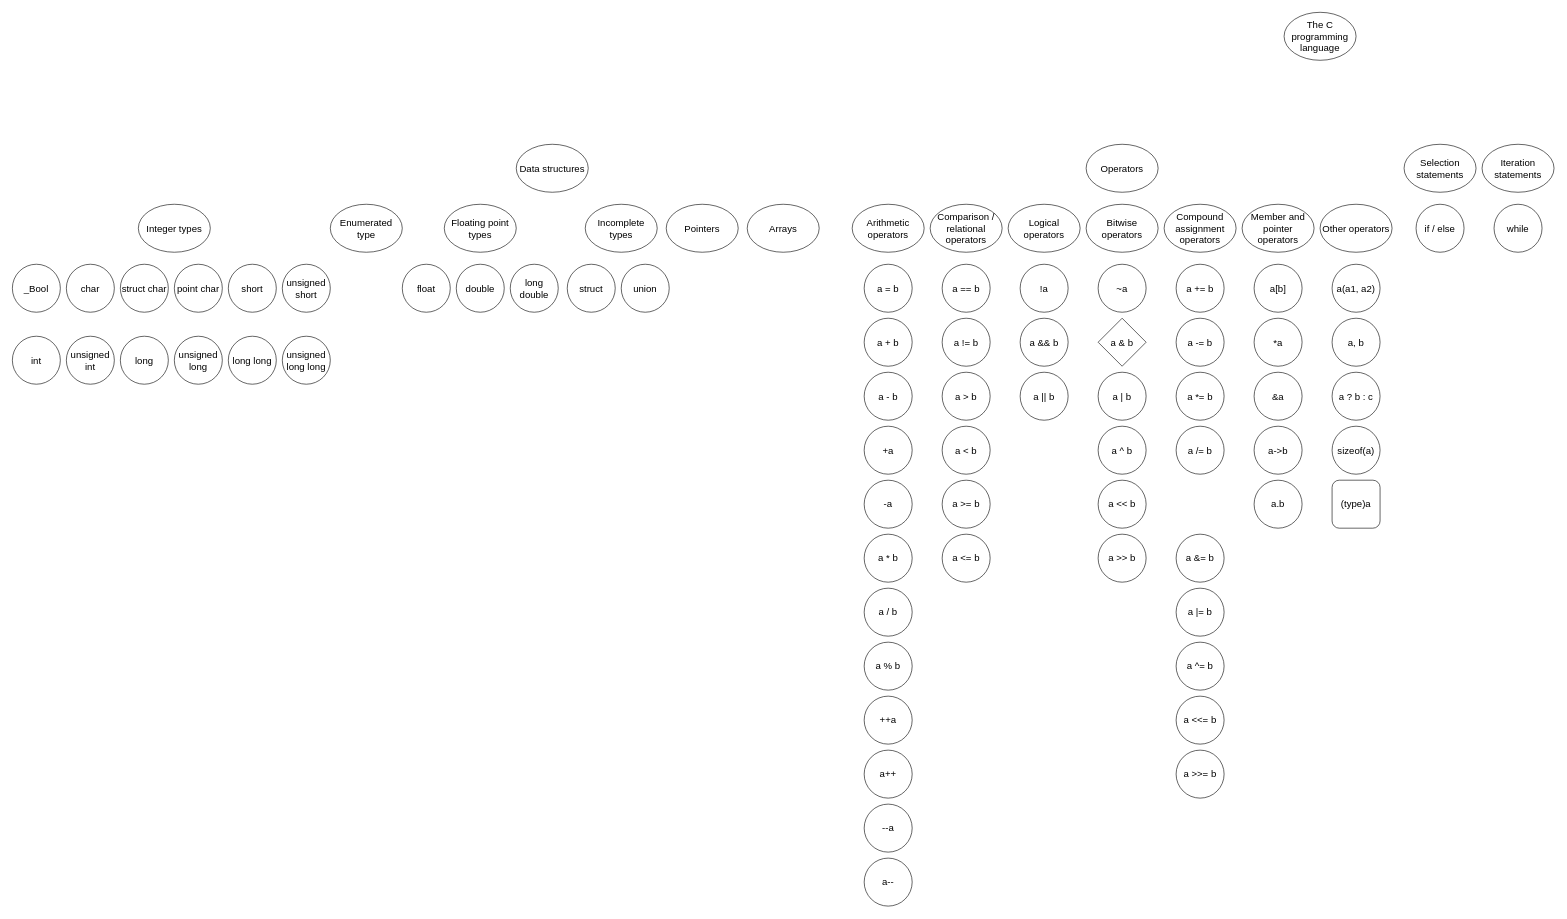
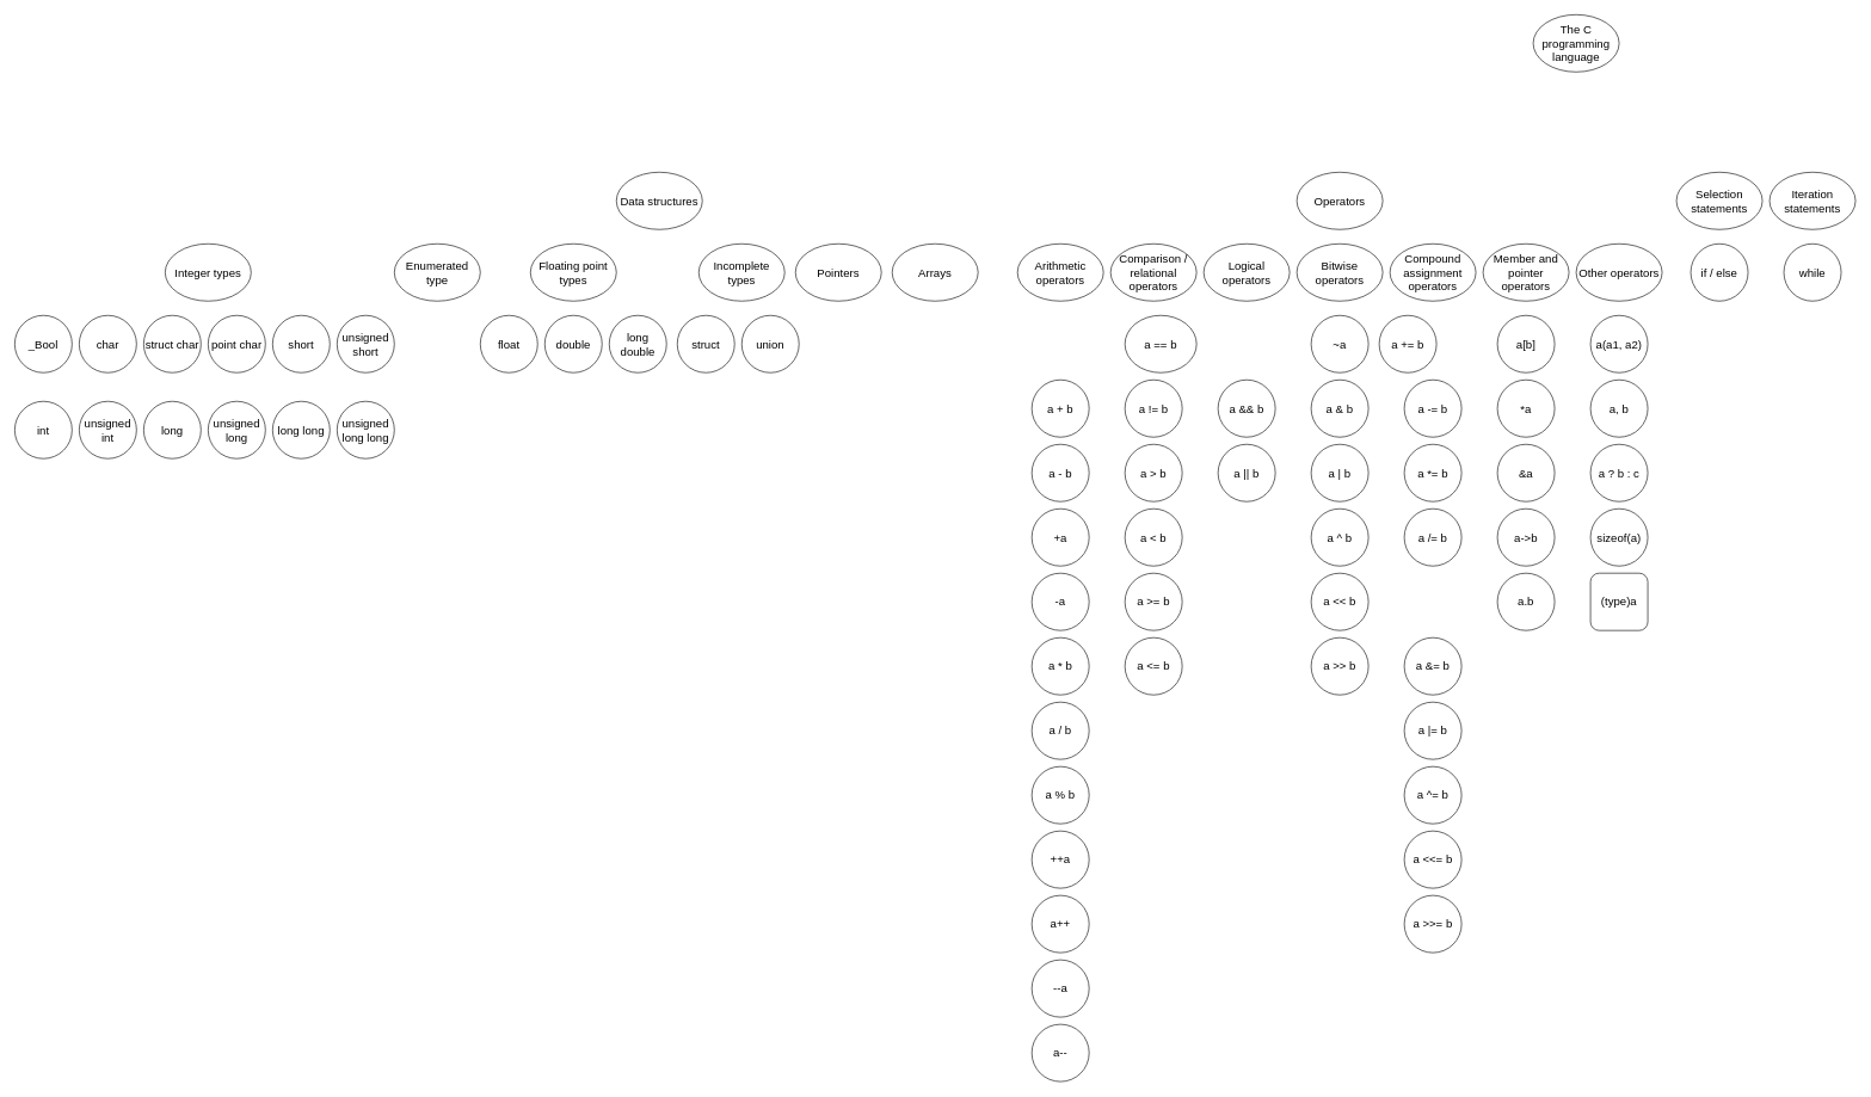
  <mxCell id="0" />
  <mxCell id="1" parent="0" />
  <mxCell id="2" value="The C programming language" style="ellipse;whiteSpace=wrap;html=1;fontSize=16;" vertex="1" parent="1"><mxGeometry x="2140" y="20" width="120" height="80" as="geometry" /></mxCell>
  <mxCell id="3" value="Data structures" style="ellipse;whiteSpace=wrap;html=1;fontSize=16;" vertex="1" parent="1"><mxGeometry x="860" y="240" width="120" height="80" as="geometry" /></mxCell>
  <mxCell id="4" value="Integer types" style="ellipse;whiteSpace=wrap;html=1;fontSize=16;" vertex="1" parent="1"><mxGeometry x="230" y="340" width="120" height="80" as="geometry" /></mxCell>
  <mxCell id="5" value="_Bool" style="ellipse;whiteSpace=wrap;html=1;aspect=fixed;fontSize=16;" vertex="1" parent="1"><mxGeometry x="20" y="440" width="80" height="80" as="geometry" /></mxCell>
  <mxCell id="6" value="char" style="ellipse;whiteSpace=wrap;html=1;aspect=fixed;fontSize=16;" vertex="1" parent="1"><mxGeometry x="110" y="440" width="80" height="80" as="geometry" /></mxCell>
  <mxCell id="7" value="struct char" style="ellipse;whiteSpace=wrap;html=1;aspect=fixed;fontSize=16;" vertex="1" parent="1"><mxGeometry x="200" y="440" width="80" height="80" as="geometry" /></mxCell>
  <mxCell id="8" value="point char" style="ellipse;whiteSpace=wrap;html=1;aspect=fixed;fontSize=16;" vertex="1" parent="1"><mxGeometry x="290" y="440" width="80" height="80" as="geometry" /></mxCell>
  <mxCell id="9" value="short" style="ellipse;whiteSpace=wrap;html=1;aspect=fixed;fontSize=16;" vertex="1" parent="1"><mxGeometry x="380" y="440" width="80" height="80" as="geometry" /></mxCell>
  <mxCell id="10" value="unsigned short" style="ellipse;whiteSpace=wrap;html=1;aspect=fixed;fontSize=16;" vertex="1" parent="1"><mxGeometry x="470" y="440" width="80" height="80" as="geometry" /></mxCell>
  <mxCell id="11" value="int" style="ellipse;whiteSpace=wrap;html=1;aspect=fixed;fontSize=16;" vertex="1" parent="1"><mxGeometry x="20" y="560" width="80" height="80" as="geometry" /></mxCell>
  <mxCell id="12" value="unsigned int" style="ellipse;whiteSpace=wrap;html=1;aspect=fixed;fontSize=16;" vertex="1" parent="1"><mxGeometry x="110" y="560" width="80" height="80" as="geometry" /></mxCell>
  <mxCell id="13" value="long" style="ellipse;whiteSpace=wrap;html=1;aspect=fixed;fontSize=16;" vertex="1" parent="1"><mxGeometry x="200" y="560" width="80" height="80" as="geometry" /></mxCell>
  <mxCell id="14" value="unsigned long" style="ellipse;whiteSpace=wrap;html=1;aspect=fixed;fontSize=16;" vertex="1" parent="1"><mxGeometry x="290" y="560" width="80" height="80" as="geometry" /></mxCell>
  <mxCell id="15" value="long long" style="ellipse;whiteSpace=wrap;html=1;aspect=fixed;fontSize=16;" vertex="1" parent="1"><mxGeometry x="380" y="560" width="80" height="80" as="geometry" /></mxCell>
  <mxCell id="16" value="unsigned long long" style="ellipse;whiteSpace=wrap;html=1;aspect=fixed;fontSize=16;" vertex="1" parent="1"><mxGeometry x="470" y="560" width="80" height="80" as="geometry" /></mxCell>
  <mxCell id="17" value="Enumerated type" style="ellipse;whiteSpace=wrap;html=1;fontSize=16;" vertex="1" parent="1"><mxGeometry x="550" y="340" width="120" height="80" as="geometry" /></mxCell>
  <mxCell id="18" value="Floating point types" style="ellipse;whiteSpace=wrap;html=1;fontSize=16;" vertex="1" parent="1"><mxGeometry x="740" y="340" width="120" height="80" as="geometry" /></mxCell>
  <mxCell id="19" value="double" style="ellipse;whiteSpace=wrap;html=1;aspect=fixed;fontSize=16;" vertex="1" parent="1"><mxGeometry x="760" y="440" width="80" height="80" as="geometry" /></mxCell>
  <mxCell id="20" value="float" style="ellipse;whiteSpace=wrap;html=1;aspect=fixed;fontSize=16;" vertex="1" parent="1"><mxGeometry x="670" y="440" width="80" height="80" as="geometry" /></mxCell>
  <mxCell id="21" value="long double" style="ellipse;whiteSpace=wrap;html=1;aspect=fixed;fontSize=16;" vertex="1" parent="1"><mxGeometry x="850" y="440" width="80" height="80" as="geometry" /></mxCell>
  <mxCell id="22" value="Incomplete types" style="ellipse;whiteSpace=wrap;html=1;fontSize=16;" vertex="1" parent="1"><mxGeometry x="975" y="340" width="120" height="80" as="geometry" /></mxCell>
  <mxCell id="23" value="struct" style="ellipse;whiteSpace=wrap;html=1;aspect=fixed;fontSize=16;" vertex="1" parent="1"><mxGeometry x="945" y="440" width="80" height="80" as="geometry" /></mxCell>
  <mxCell id="24" value="union" style="ellipse;whiteSpace=wrap;html=1;aspect=fixed;fontSize=16;" vertex="1" parent="1"><mxGeometry x="1035" y="440" width="80" height="80" as="geometry" /></mxCell>
  <mxCell id="25" value="Pointers" style="ellipse;whiteSpace=wrap;html=1;fontSize=16;" vertex="1" parent="1"><mxGeometry x="1110" y="340" width="120" height="80" as="geometry" /></mxCell>
  <mxCell id="26" value="Arrays" style="ellipse;whiteSpace=wrap;html=1;fontSize=16;" vertex="1" parent="1"><mxGeometry x="1245" y="340" width="120" height="80" as="geometry" /></mxCell>
  <mxCell id="27" value="Operators" style="ellipse;whiteSpace=wrap;html=1;fontSize=16;" vertex="1" parent="1"><mxGeometry x="1810" y="240" width="120" height="80" as="geometry" /></mxCell>
  <mxCell id="28" value="Arithmetic operators" style="ellipse;whiteSpace=wrap;html=1;fontSize=16;" vertex="1" parent="1"><mxGeometry x="1420" y="340" width="120" height="80" as="geometry" /></mxCell>
  <mxCell id="29" value="Comparison / relational operators" style="ellipse;whiteSpace=wrap;html=1;fontSize=16;" vertex="1" parent="1"><mxGeometry x="1550" y="340" width="120" height="80" as="geometry" /></mxCell>
  <mxCell id="30" value="Logical operators" style="ellipse;whiteSpace=wrap;html=1;fontSize=16;" vertex="1" parent="1"><mxGeometry x="1680" y="340" width="120" height="80" as="geometry" /></mxCell>
  <mxCell id="31" value="Bitwise operators" style="ellipse;whiteSpace=wrap;html=1;fontSize=16;" vertex="1" parent="1"><mxGeometry x="1810" y="340" width="120" height="80" as="geometry" /></mxCell>
  <mxCell id="32" value="Compound assignment operators" style="ellipse;whiteSpace=wrap;html=1;fontSize=16;" vertex="1" parent="1"><mxGeometry x="1940" y="340" width="120" height="80" as="geometry" /></mxCell>
  <mxCell id="33" value="Member and pointer operators" style="ellipse;whiteSpace=wrap;html=1;fontSize=16;" vertex="1" parent="1"><mxGeometry x="2070" y="340" width="120" height="80" as="geometry" /></mxCell>
  <mxCell id="34" value="Other operators" style="ellipse;whiteSpace=wrap;html=1;fontSize=16;" vertex="1" parent="1"><mxGeometry x="2200" y="340" width="120" height="80" as="geometry" /></mxCell>
- <mxCell id="35" value="a = b" style="ellipse;whiteSpace=wrap;html=1;aspect=fixed;fontSize=16;" vertex="1" parent="1"><mxGeometry x="1440" y="440" width="80" height="80" as="geometry" /></mxCell>
  <mxCell id="36" value="a + b" style="ellipse;whiteSpace=wrap;html=1;aspect=fixed;fontSize=16;" vertex="1" parent="1"><mxGeometry x="1440" y="530" width="80" height="80" as="geometry" /></mxCell>
  <mxCell id="37" value="a - b" style="ellipse;whiteSpace=wrap;html=1;aspect=fixed;fontSize=16;" vertex="1" parent="1"><mxGeometry x="1440" y="620" width="80" height="80" as="geometry" /></mxCell>
  <mxCell id="38" value="+a" style="ellipse;whiteSpace=wrap;html=1;aspect=fixed;fontSize=16;" vertex="1" parent="1"><mxGeometry x="1440" y="710" width="80" height="80" as="geometry" /></mxCell>
  <mxCell id="39" value="-a" style="ellipse;whiteSpace=wrap;html=1;aspect=fixed;fontSize=16;" vertex="1" parent="1"><mxGeometry x="1440" y="800" width="80" height="80" as="geometry" /></mxCell>
  <mxCell id="40" value="a * b" style="ellipse;whiteSpace=wrap;html=1;aspect=fixed;fontSize=16;" vertex="1" parent="1"><mxGeometry x="1440" y="890" width="80" height="80" as="geometry" /></mxCell>
  <mxCell id="41" value="a / b" style="ellipse;whiteSpace=wrap;html=1;aspect=fixed;fontSize=16;" vertex="1" parent="1"><mxGeometry x="1440" y="980" width="80" height="80" as="geometry" /></mxCell>
  <mxCell id="42" value="a % b" style="ellipse;whiteSpace=wrap;html=1;aspect=fixed;fontSize=16;" vertex="1" parent="1"><mxGeometry x="1440" y="1070" width="80" height="80" as="geometry" /></mxCell>
  <mxCell id="43" value="++a" style="ellipse;whiteSpace=wrap;html=1;aspect=fixed;fontSize=16;" vertex="1" parent="1"><mxGeometry x="1440" y="1160" width="80" height="80" as="geometry" /></mxCell>
  <mxCell id="44" value="a++" style="ellipse;whiteSpace=wrap;html=1;aspect=fixed;fontSize=16;" vertex="1" parent="1"><mxGeometry x="1440" y="1250" width="80" height="80" as="geometry" /></mxCell>
  <mxCell id="45" value="--a" style="ellipse;whiteSpace=wrap;html=1;aspect=fixed;fontSize=16;" vertex="1" parent="1"><mxGeometry x="1440" y="1340" width="80" height="80" as="geometry" /></mxCell>
  <mxCell id="46" value="a--" style="ellipse;whiteSpace=wrap;html=1;aspect=fixed;fontSize=16;" vertex="1" parent="1"><mxGeometry x="1440" y="1430" width="80" height="80" as="geometry" /></mxCell>
- <mxCell id="47" value="a == b" style="ellipse;whiteSpace=wrap;html=1;aspect=fixed;fontSize=16;" vertex="1" parent="1"><mxGeometry x="1570" y="440" width="80" height="80" as="geometry" /></mxCell>
+ <mxCell id="47" value="a == b" style="ellipse;whiteSpace=wrap;html=1;aspect=fixed;fontSize=16;" vertex="1" parent="1"><mxGeometry x="1570" y="440" width="100" height="80" as="geometry" /></mxCell>
  <mxCell id="48" value="a != b" style="ellipse;whiteSpace=wrap;html=1;aspect=fixed;fontSize=16;" vertex="1" parent="1"><mxGeometry x="1570" y="530" width="80" height="80" as="geometry" /></mxCell>
  <mxCell id="49" value="a &amp;gt; b" style="ellipse;whiteSpace=wrap;html=1;aspect=fixed;fontSize=16;" vertex="1" parent="1"><mxGeometry x="1570" y="620" width="80" height="80" as="geometry" /></mxCell>
  <mxCell id="50" value="a &amp;lt; b" style="ellipse;whiteSpace=wrap;html=1;aspect=fixed;fontSize=16;" vertex="1" parent="1"><mxGeometry x="1570" y="710" width="80" height="80" as="geometry" /></mxCell>
  <mxCell id="51" value="a &amp;gt;= b" style="ellipse;whiteSpace=wrap;html=1;aspect=fixed;fontSize=16;" vertex="1" parent="1"><mxGeometry x="1570" y="800" width="80" height="80" as="geometry" /></mxCell>
  <mxCell id="52" value="a &amp;lt;= b" style="ellipse;whiteSpace=wrap;html=1;aspect=fixed;fontSize=16;" vertex="1" parent="1"><mxGeometry x="1570" y="890" width="80" height="80" as="geometry" /></mxCell>
- <mxCell id="53" value="!a" style="ellipse;whiteSpace=wrap;html=1;aspect=fixed;fontSize=16;" vertex="1" parent="1"><mxGeometry x="1700" y="440" width="80" height="80" as="geometry" /></mxCell>
  <mxCell id="54" value="a &amp;amp;&amp;amp; b" style="ellipse;whiteSpace=wrap;html=1;aspect=fixed;fontSize=16;" vertex="1" parent="1"><mxGeometry x="1700" y="530" width="80" height="80" as="geometry" /></mxCell>
  <mxCell id="55" value="a || b" style="ellipse;whiteSpace=wrap;html=1;aspect=fixed;fontSize=16;" vertex="1" parent="1"><mxGeometry x="1700" y="620" width="80" height="80" as="geometry" /></mxCell>
  <mxCell id="56" value="~a" style="ellipse;whiteSpace=wrap;html=1;aspect=fixed;fontSize=16;" vertex="1" parent="1"><mxGeometry x="1830" y="440" width="80" height="80" as="geometry" /></mxCell>
- <mxCell id="57" value="a &amp;amp; b" style="rhombus;whiteSpace=wrap;html=1;aspect=fixed;fontSize=16;" vertex="1" parent="1"><mxGeometry x="1830" y="530" width="80" height="80" as="geometry" /></mxCell>
+ <mxCell id="57" value="a &amp;amp; b" style="ellipse;whiteSpace=wrap;html=1;aspect=fixed;fontSize=16;" vertex="1" parent="1"><mxGeometry x="1830" y="530" width="80" height="80" as="geometry" /></mxCell>
  <mxCell id="58" value="a | b" style="ellipse;whiteSpace=wrap;html=1;aspect=fixed;fontSize=16;" vertex="1" parent="1"><mxGeometry x="1830" y="620" width="80" height="80" as="geometry" /></mxCell>
  <mxCell id="59" value="a ^ b" style="ellipse;whiteSpace=wrap;html=1;aspect=fixed;fontSize=16;" vertex="1" parent="1"><mxGeometry x="1830" y="710" width="80" height="80" as="geometry" /></mxCell>
  <mxCell id="60" value="a &amp;lt;&amp;lt; b" style="ellipse;whiteSpace=wrap;html=1;aspect=fixed;fontSize=16;" vertex="1" parent="1"><mxGeometry x="1830" y="800" width="80" height="80" as="geometry" /></mxCell>
  <mxCell id="61" value="a &amp;gt;&amp;gt; b" style="ellipse;whiteSpace=wrap;html=1;aspect=fixed;fontSize=16;" vertex="1" parent="1"><mxGeometry x="1830" y="890" width="80" height="80" as="geometry" /></mxCell>
- <mxCell id="62" value="a += b" style="ellipse;whiteSpace=wrap;html=1;aspect=fixed;fontSize=16;" vertex="1" parent="1"><mxGeometry x="1960" y="440" width="80" height="80" as="geometry" /></mxCell>
+ <mxCell id="62" value="a += b" style="ellipse;whiteSpace=wrap;html=1;aspect=fixed;fontSize=16;" vertex="1" parent="1"><mxGeometry x="1925" y="440" width="80" height="80" as="geometry" /></mxCell>
  <mxCell id="63" value="a -= b" style="ellipse;whiteSpace=wrap;html=1;aspect=fixed;fontSize=16;" vertex="1" parent="1"><mxGeometry x="1960" y="530" width="80" height="80" as="geometry" /></mxCell>
  <mxCell id="64" value="a *= b" style="ellipse;whiteSpace=wrap;html=1;aspect=fixed;fontSize=16;" vertex="1" parent="1"><mxGeometry x="1960" y="620" width="80" height="80" as="geometry" /></mxCell>
  <mxCell id="65" value="a /= b" style="ellipse;whiteSpace=wrap;html=1;aspect=fixed;fontSize=16;" vertex="1" parent="1"><mxGeometry x="1960" y="710" width="80" height="80" as="geometry" /></mxCell>
  <mxCell id="66" value="a &amp;amp;= b" style="ellipse;whiteSpace=wrap;html=1;aspect=fixed;fontSize=16;" vertex="1" parent="1"><mxGeometry x="1960" y="890" width="80" height="80" as="geometry" /></mxCell>
  <mxCell id="67" value="a |= b" style="ellipse;whiteSpace=wrap;html=1;aspect=fixed;fontSize=16;" vertex="1" parent="1"><mxGeometry x="1960" y="980" width="80" height="80" as="geometry" /></mxCell>
  <mxCell id="68" value="a ^= b" style="ellipse;whiteSpace=wrap;html=1;aspect=fixed;fontSize=16;" vertex="1" parent="1"><mxGeometry x="1960" y="1070" width="80" height="80" as="geometry" /></mxCell>
  <mxCell id="69" value="a &amp;lt;&amp;lt;= b" style="ellipse;whiteSpace=wrap;html=1;aspect=fixed;fontSize=16;" vertex="1" parent="1"><mxGeometry x="1960" y="1160" width="80" height="80" as="geometry" /></mxCell>
  <mxCell id="70" value="a &amp;gt;&amp;gt;= b" style="ellipse;whiteSpace=wrap;html=1;aspect=fixed;fontSize=16;" vertex="1" parent="1"><mxGeometry x="1960" y="1250" width="80" height="80" as="geometry" /></mxCell>
  <mxCell id="71" value="a[b]" style="ellipse;whiteSpace=wrap;html=1;aspect=fixed;fontSize=16;" vertex="1" parent="1"><mxGeometry x="2090" y="440" width="80" height="80" as="geometry" /></mxCell>
  <mxCell id="72" value="*a" style="ellipse;whiteSpace=wrap;html=1;aspect=fixed;fontSize=16;" vertex="1" parent="1"><mxGeometry x="2090" y="530" width="80" height="80" as="geometry" /></mxCell>
  <mxCell id="73" value="&amp;amp;a" style="ellipse;whiteSpace=wrap;html=1;aspect=fixed;fontSize=16;" vertex="1" parent="1"><mxGeometry x="2090" y="620" width="80" height="80" as="geometry" /></mxCell>
  <mxCell id="74" value="a-&amp;gt;b" style="ellipse;whiteSpace=wrap;html=1;aspect=fixed;fontSize=16;" vertex="1" parent="1"><mxGeometry x="2090" y="710" width="80" height="80" as="geometry" /></mxCell>
  <mxCell id="75" value="a.b" style="ellipse;whiteSpace=wrap;html=1;aspect=fixed;fontSize=16;" vertex="1" parent="1"><mxGeometry x="2090" y="800" width="80" height="80" as="geometry" /></mxCell>
  <mxCell id="76" value="a(a1, a2)" style="ellipse;whiteSpace=wrap;html=1;aspect=fixed;fontSize=16;" vertex="1" parent="1"><mxGeometry x="2220" y="440" width="80" height="80" as="geometry" /></mxCell>
  <mxCell id="77" value="a, b" style="ellipse;whiteSpace=wrap;html=1;aspect=fixed;fontSize=16;" vertex="1" parent="1"><mxGeometry x="2220" y="530" width="80" height="80" as="geometry" /></mxCell>
  <mxCell id="78" value="a ? b : c" style="ellipse;whiteSpace=wrap;html=1;aspect=fixed;fontSize=16;" vertex="1" parent="1"><mxGeometry x="2220" y="620" width="80" height="80" as="geometry" /></mxCell>
  <mxCell id="79" value="sizeof(a)" style="ellipse;whiteSpace=wrap;html=1;aspect=fixed;fontSize=16;" vertex="1" parent="1"><mxGeometry x="2220" y="710" width="80" height="80" as="geometry" /></mxCell>
  <mxCell id="80" value="(type)a" style="whiteSpace=wrap;html=1;aspect=fixed;fontSize=16;rounded=1;" vertex="1" parent="1"><mxGeometry x="2220" y="800" width="80" height="80" as="geometry" /></mxCell>
  <mxCell id="81" value="Selection statements" style="ellipse;whiteSpace=wrap;html=1;fontSize=16;" vertex="1" parent="1"><mxGeometry x="2340" y="240" width="120" height="80" as="geometry" /></mxCell>
  <mxCell id="82" value="if / else" style="ellipse;whiteSpace=wrap;html=1;aspect=fixed;fontSize=16;" vertex="1" parent="1"><mxGeometry x="2360" y="340" width="80" height="80" as="geometry" /></mxCell>
  <mxCell id="83" value="Iteration statements" style="ellipse;whiteSpace=wrap;html=1;fontSize=16;" vertex="1" parent="1"><mxGeometry x="2470" y="240" width="120" height="80" as="geometry" /></mxCell>
  <mxCell id="84" value="while" style="ellipse;whiteSpace=wrap;html=1;aspect=fixed;fontSize=16;" vertex="1" parent="1"><mxGeometry x="2490" y="340" width="80" height="80" as="geometry" /></mxCell>
